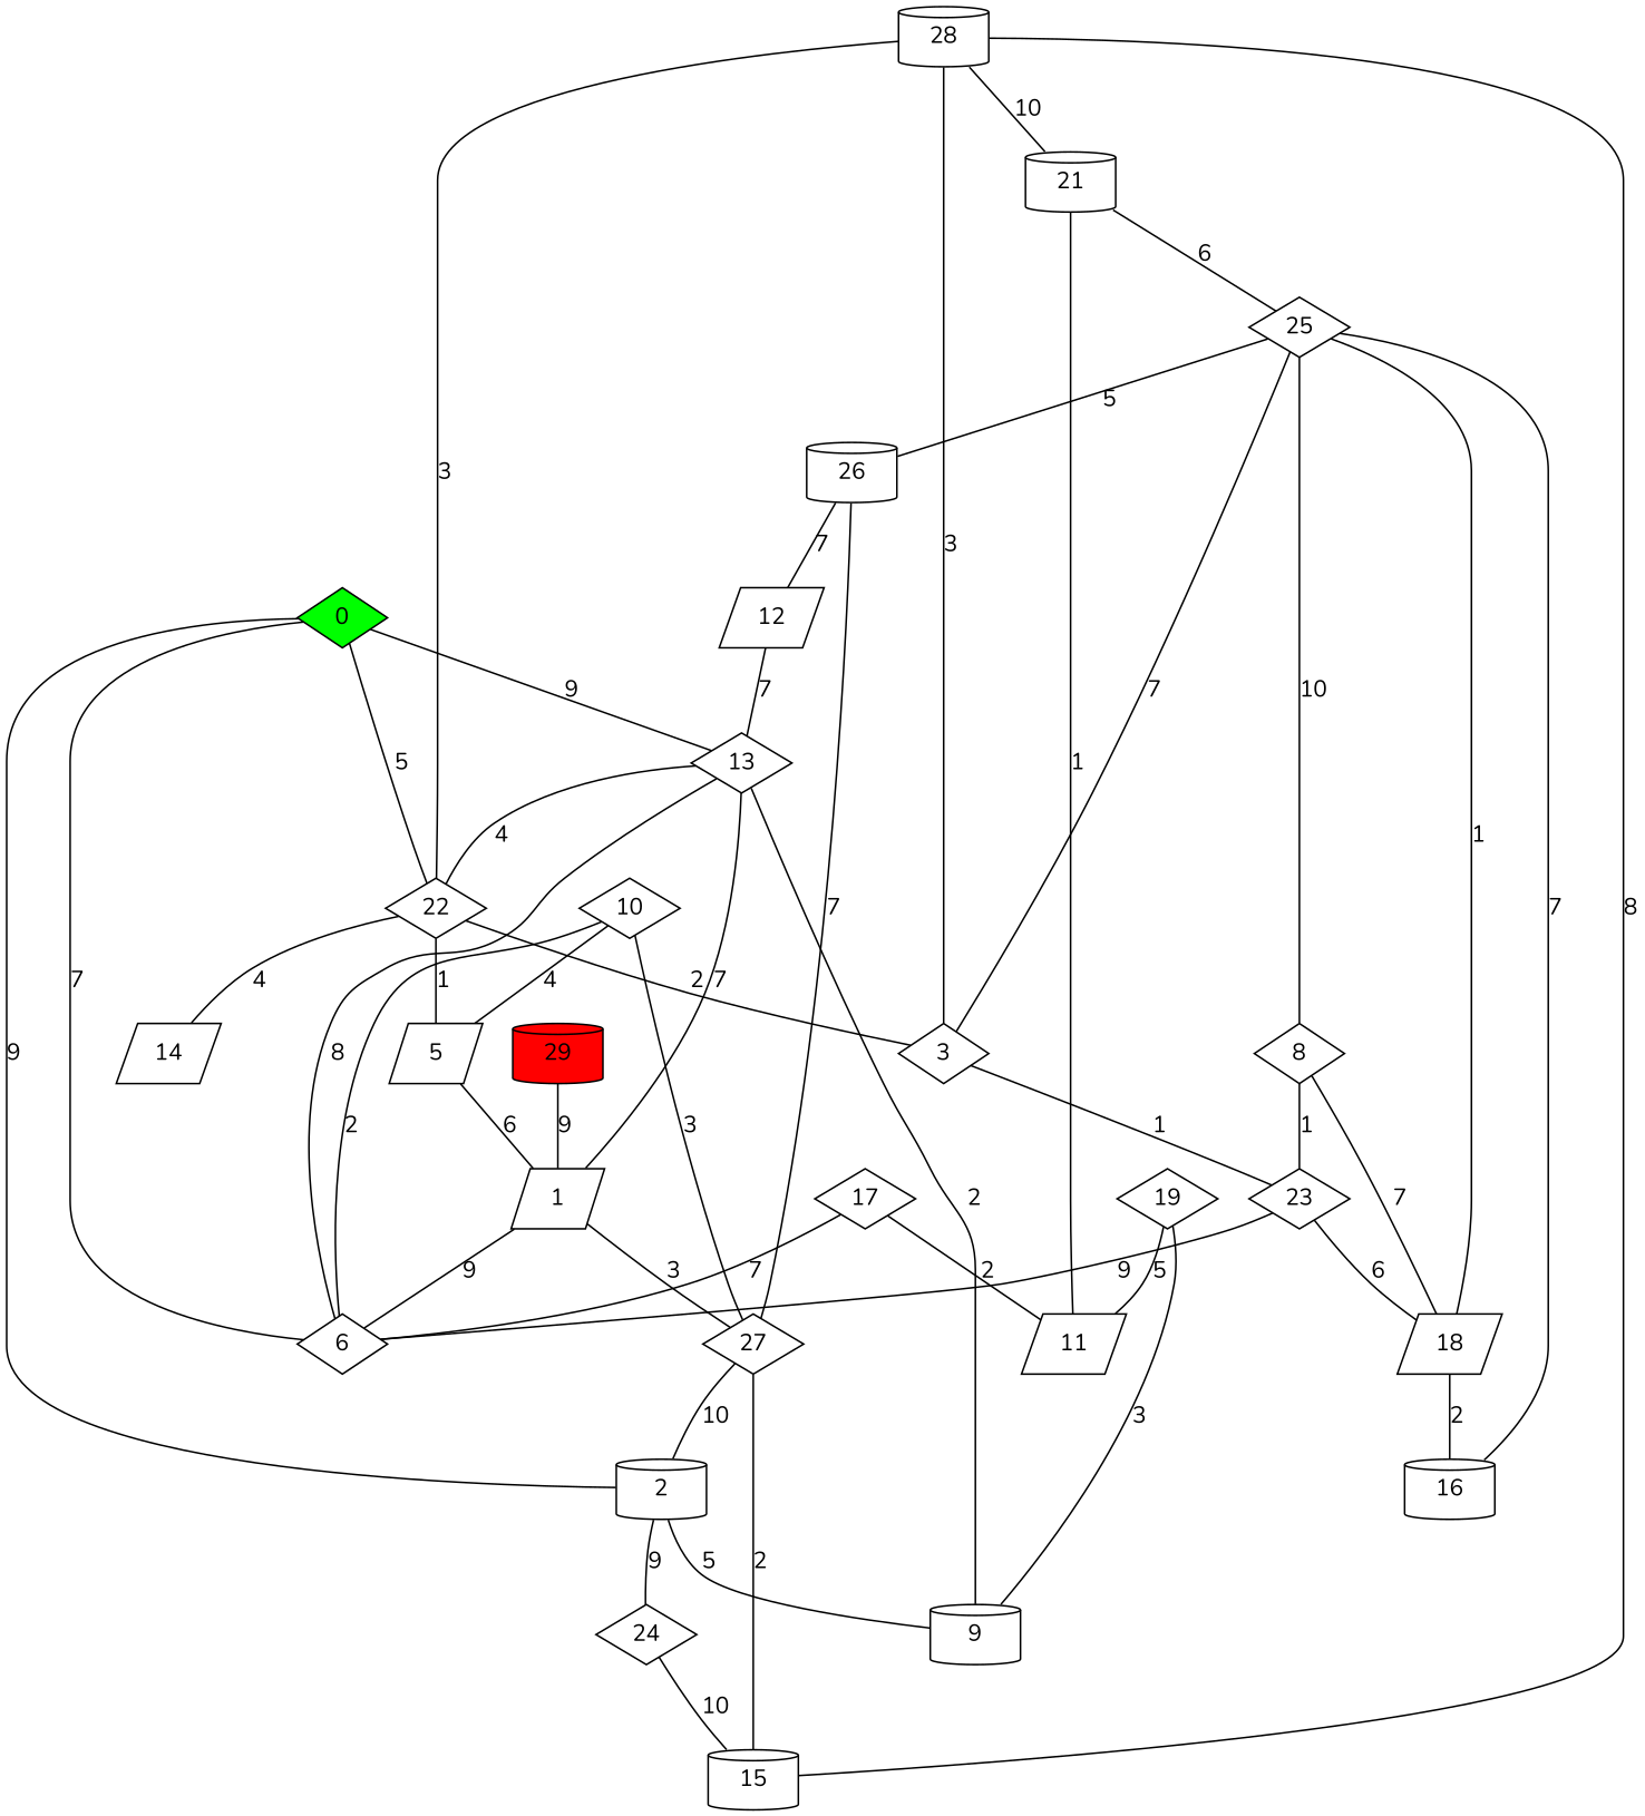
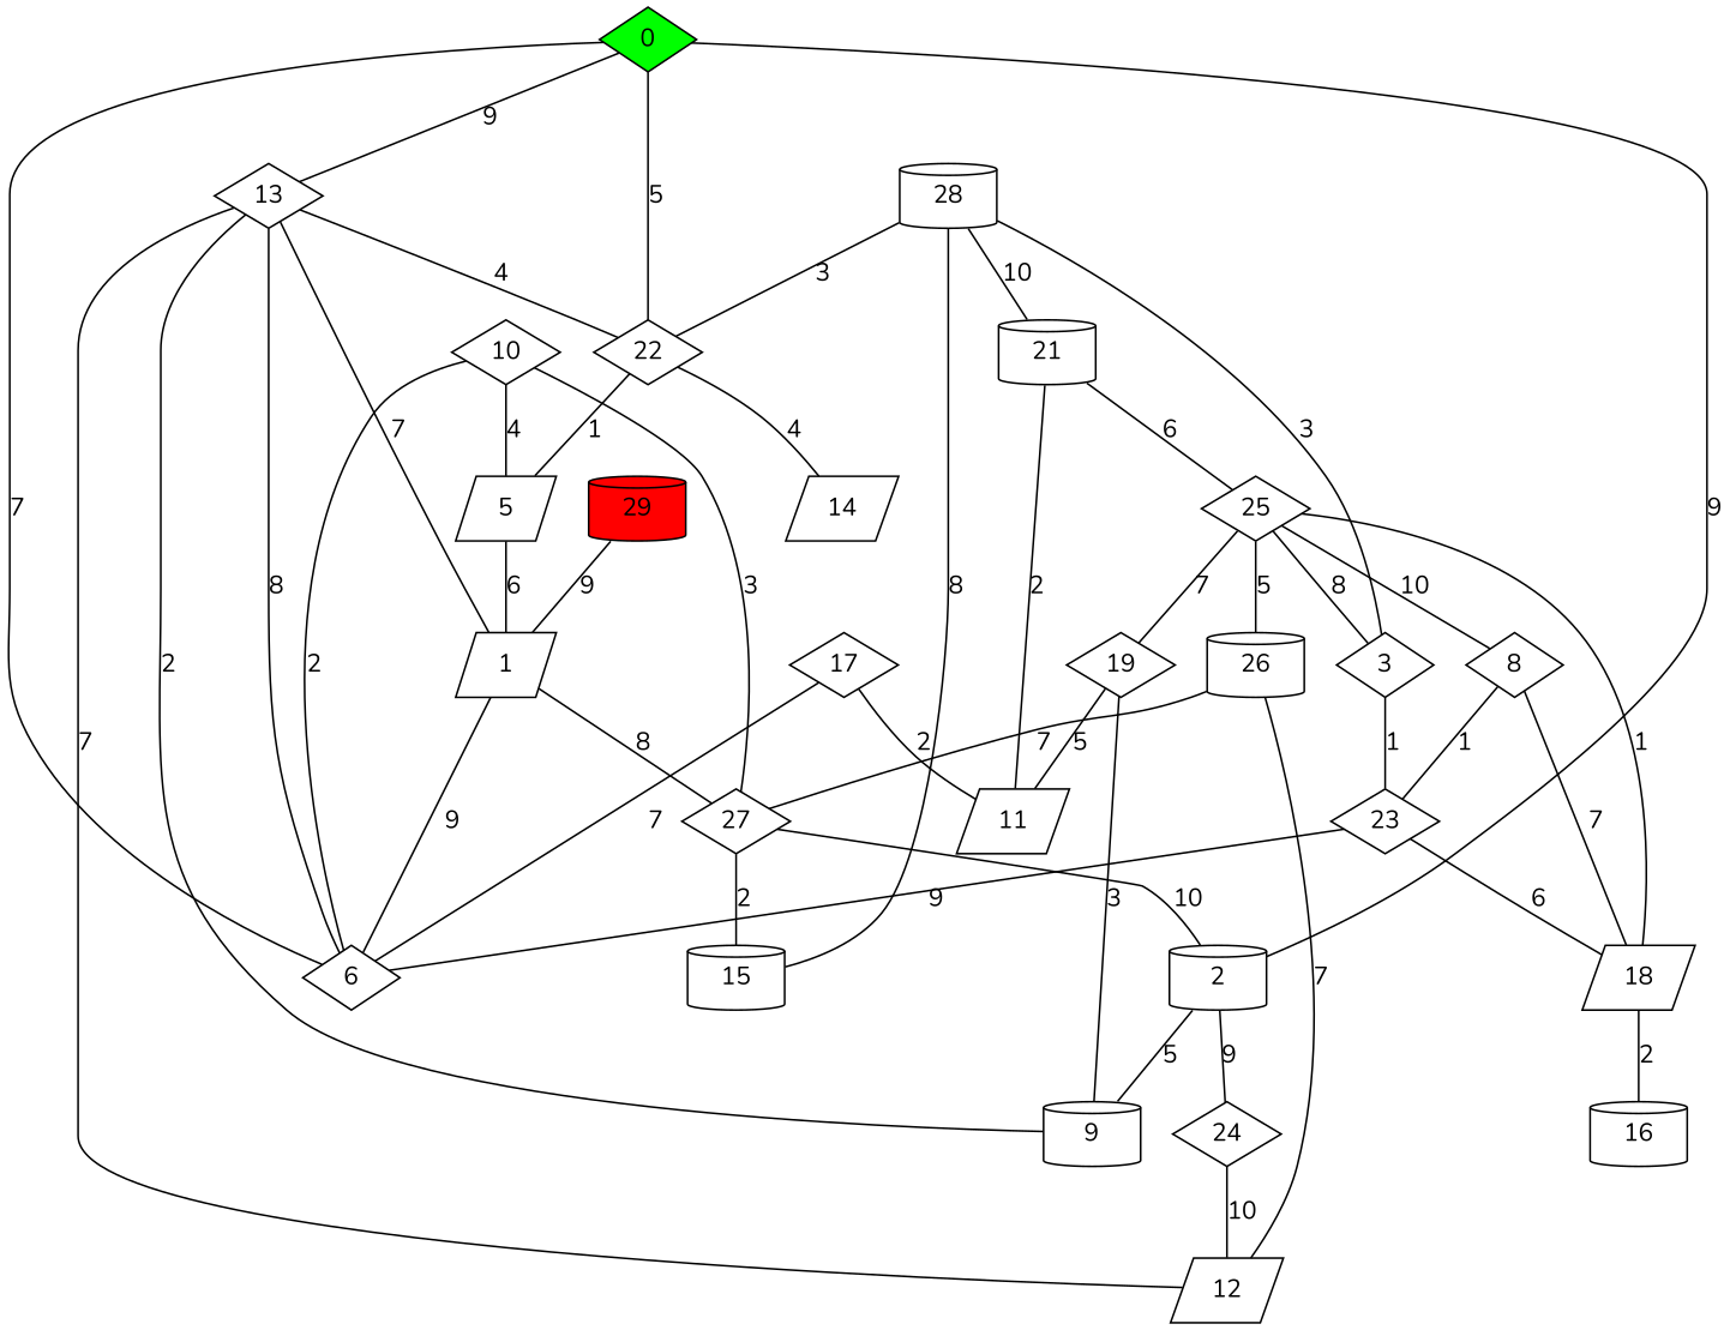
  graph {
    fontname=Nunito
    node [fontname=Nunito shape=diamond]
    edge [fontname=Nunito weight=4]
    0 [fillcolor=green style=filled]
    13
    22
    6
    1 [shape=parallelogram]
    9 [shape=cylinder]
    3
    5 [shape=parallelogram]
    14 [shape=parallelogram]
    29 [fillcolor=red shape=cylinder style=filled]
    27
    28 [shape=cylinder]
    21 [shape=cylinder]
    15 [shape=cylinder]
    25
    11 [shape=parallelogram]
    23
    8
    26 [shape=cylinder]
    18 [shape=parallelogram]
    16 [shape=cylinder]
    2 [shape=cylinder]
    24
    12 [shape=parallelogram]
    17
    19
    10
    0 -- 13 [label=9 weight=2]
    0 -- 22 [label=5 weight=6]
    0 -- 6 [label=7]
    13 -- 22 [label=4 weight=7]
    13 -- 1 [label=7]
    13 -- 9 [label=2 weight=9]
-   22 -- 3 [label=2 weight=9]
    22 -- 5 [label=1 weight=10]
    22 -- 14 [label=4 weight=7]
    6 -- 13 [label=8 weight=3]
    1 -- 6 [label=9 weight=2]
-   1 -- 27 [label=3 weight=3]
+   1 -- 27 [label=8 weight=3]
    3 -- 23 [label=1 weight=10]
    5 -- 1 [label=6 weight=5]
    29 -- 1 [label=9 weight=2]
    27 -- 15 [label=2 weight=9]
    27 -- 2 [label=10 weight=1]
    28 -- 22 [label=3 weight=8]
    28 -- 3 [label=3 weight=8]
    28 -- 21 [label=10 weight=1]
    28 -- 15 [label=8 weight=3]
    21 -- 25 [label=6 weight=5]
-   21 -- 11 [label=1 weight=9]
-   25 -- 3 [label=7 weight=3]
+   21 -- 11 [label=2 weight=9]
+   25 -- 3 [label=8 weight=3]
    25 -- 8 [label=10 weight=1]
    25 -- 26 [label=5 weight=6]
    25 -- 18 [label=1 weight=10]
-   25 -- 16 [label=7]
+   25 -- 19 [label=7]
    23 -- 6 [label=9 weight=2]
    23 -- 18 [label=6 weight=5]
    8 -- 23 [label=1 weight=10]
    8 -- 18 [label=7]
    26 -- 27 [label=7]
    26 -- 12 [label=7]
    18 -- 16 [label=2 weight=9]
    2 -- 0 [label=9 weight=2]
    2 -- 9 [label=5 weight=6]
    2 -- 24 [label=9 weight=2]
-   24 -- 15 [label=10 weight=1]
+   24 -- 12 [label=10 weight=1]
    12 -- 13 [label=7]
    17 -- 6 [label=7]
    17 -- 11 [label=2 weight=9]
    19 -- 9 [label=3 weight=8]
    19 -- 11 [label=5 weight=6]
    10 -- 6 [label=2 weight=9]
    10 -- 5 [label=4 weight=7]
    10 -- 27 [label=3 weight=8]
  }
